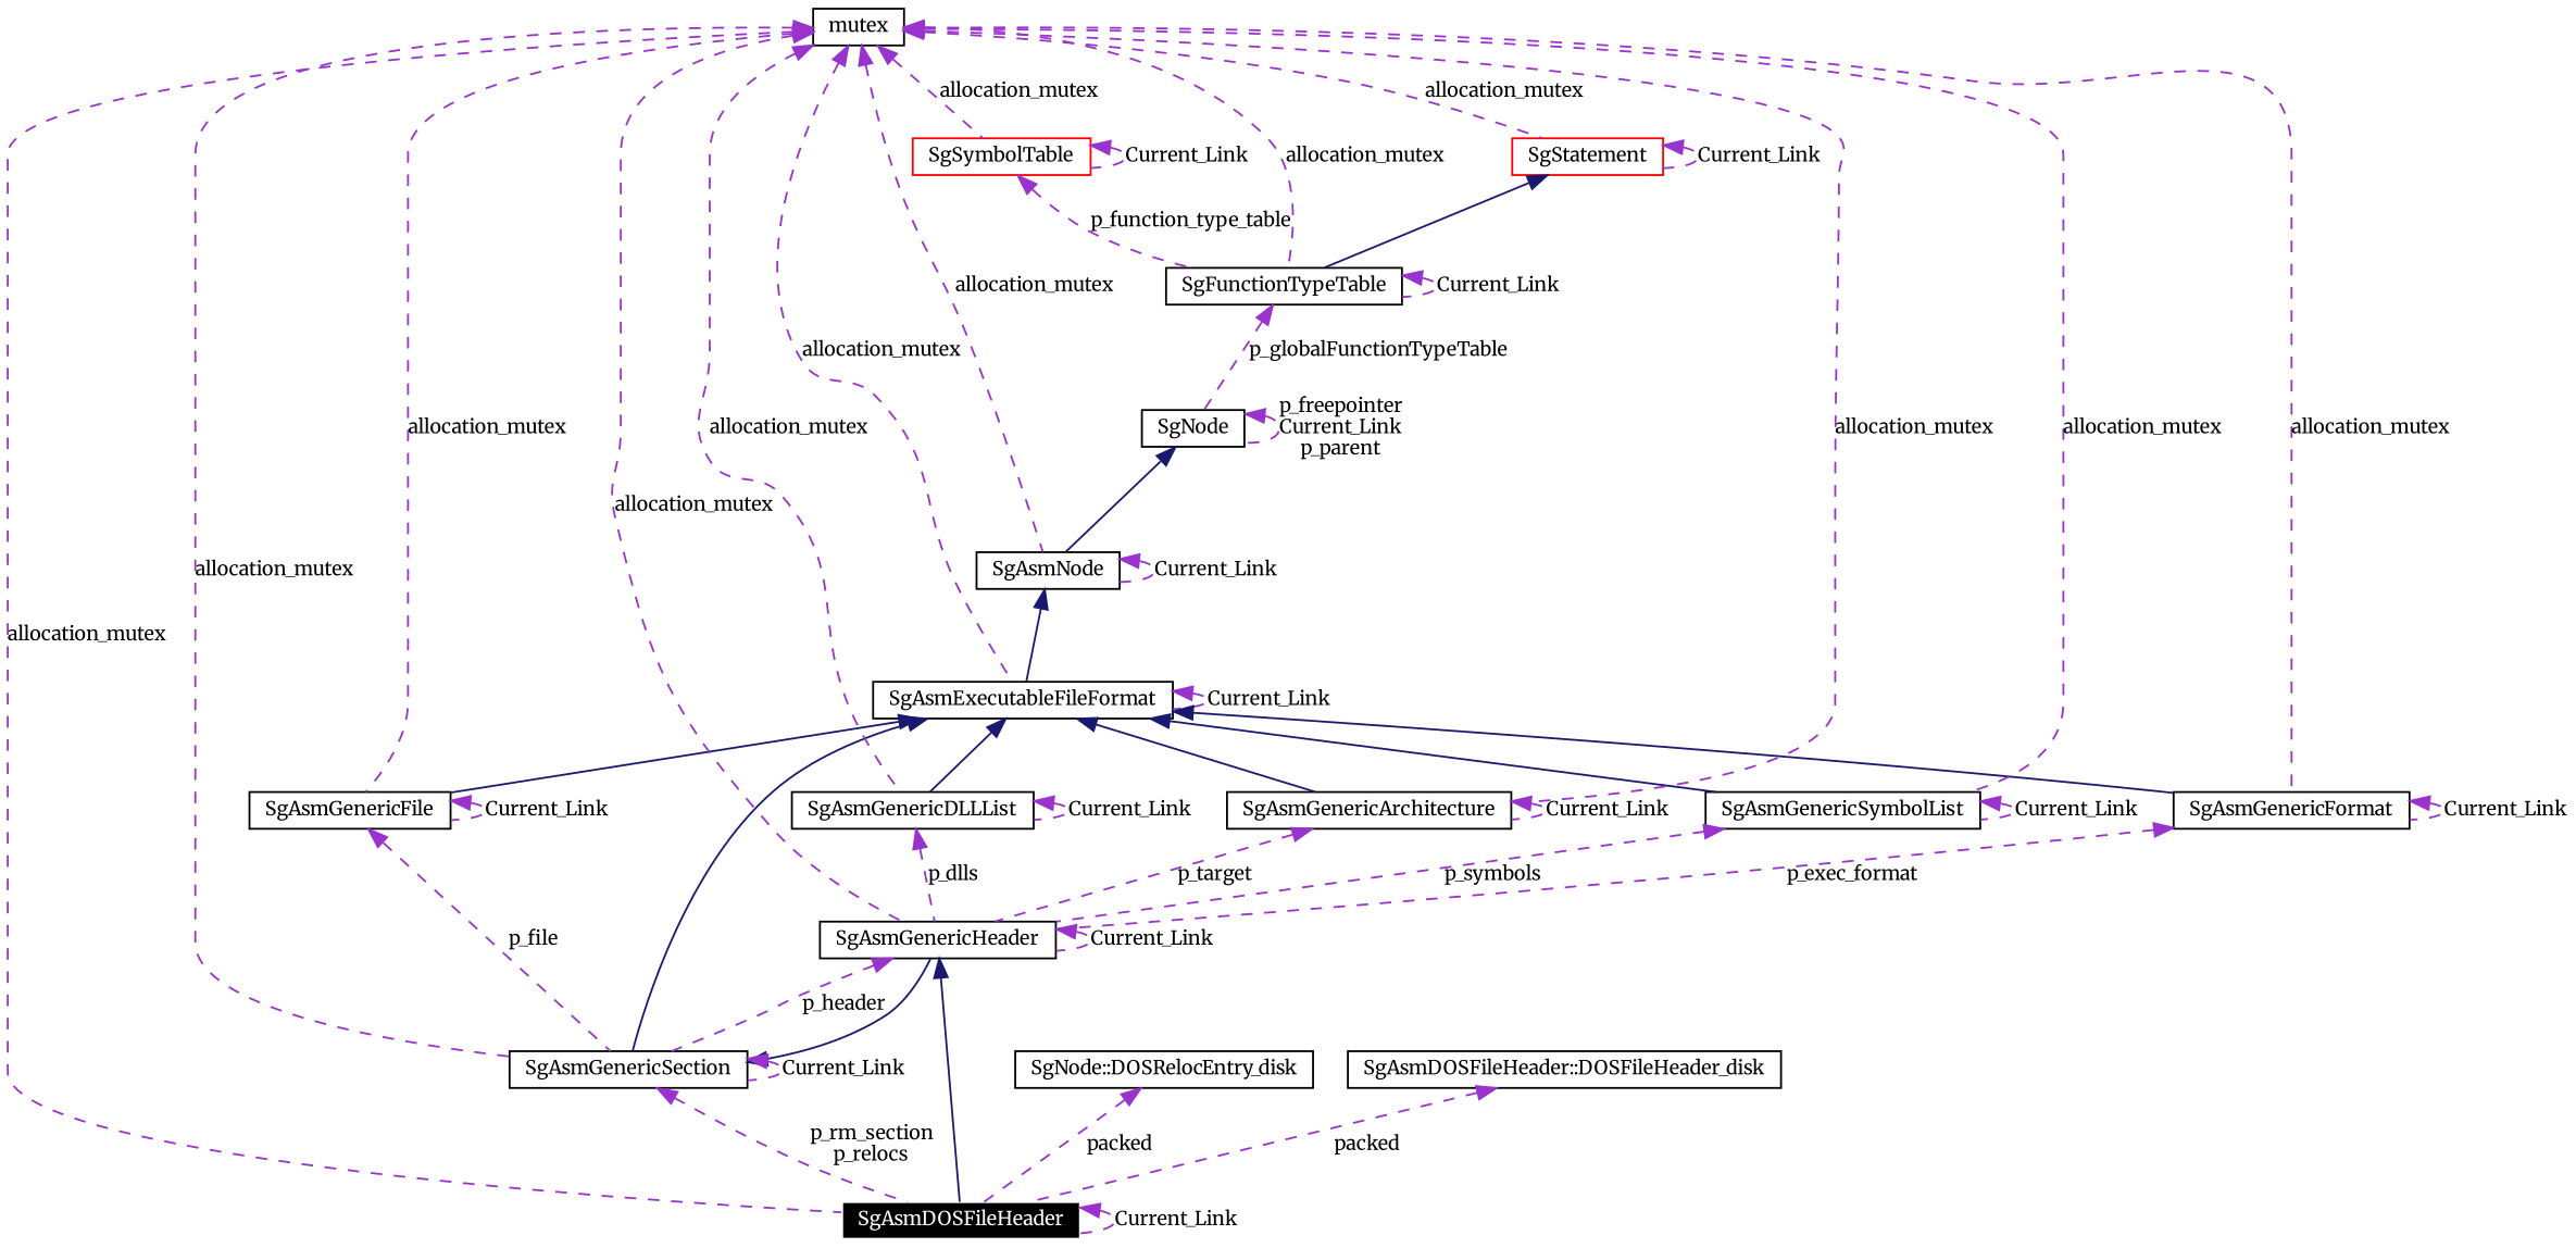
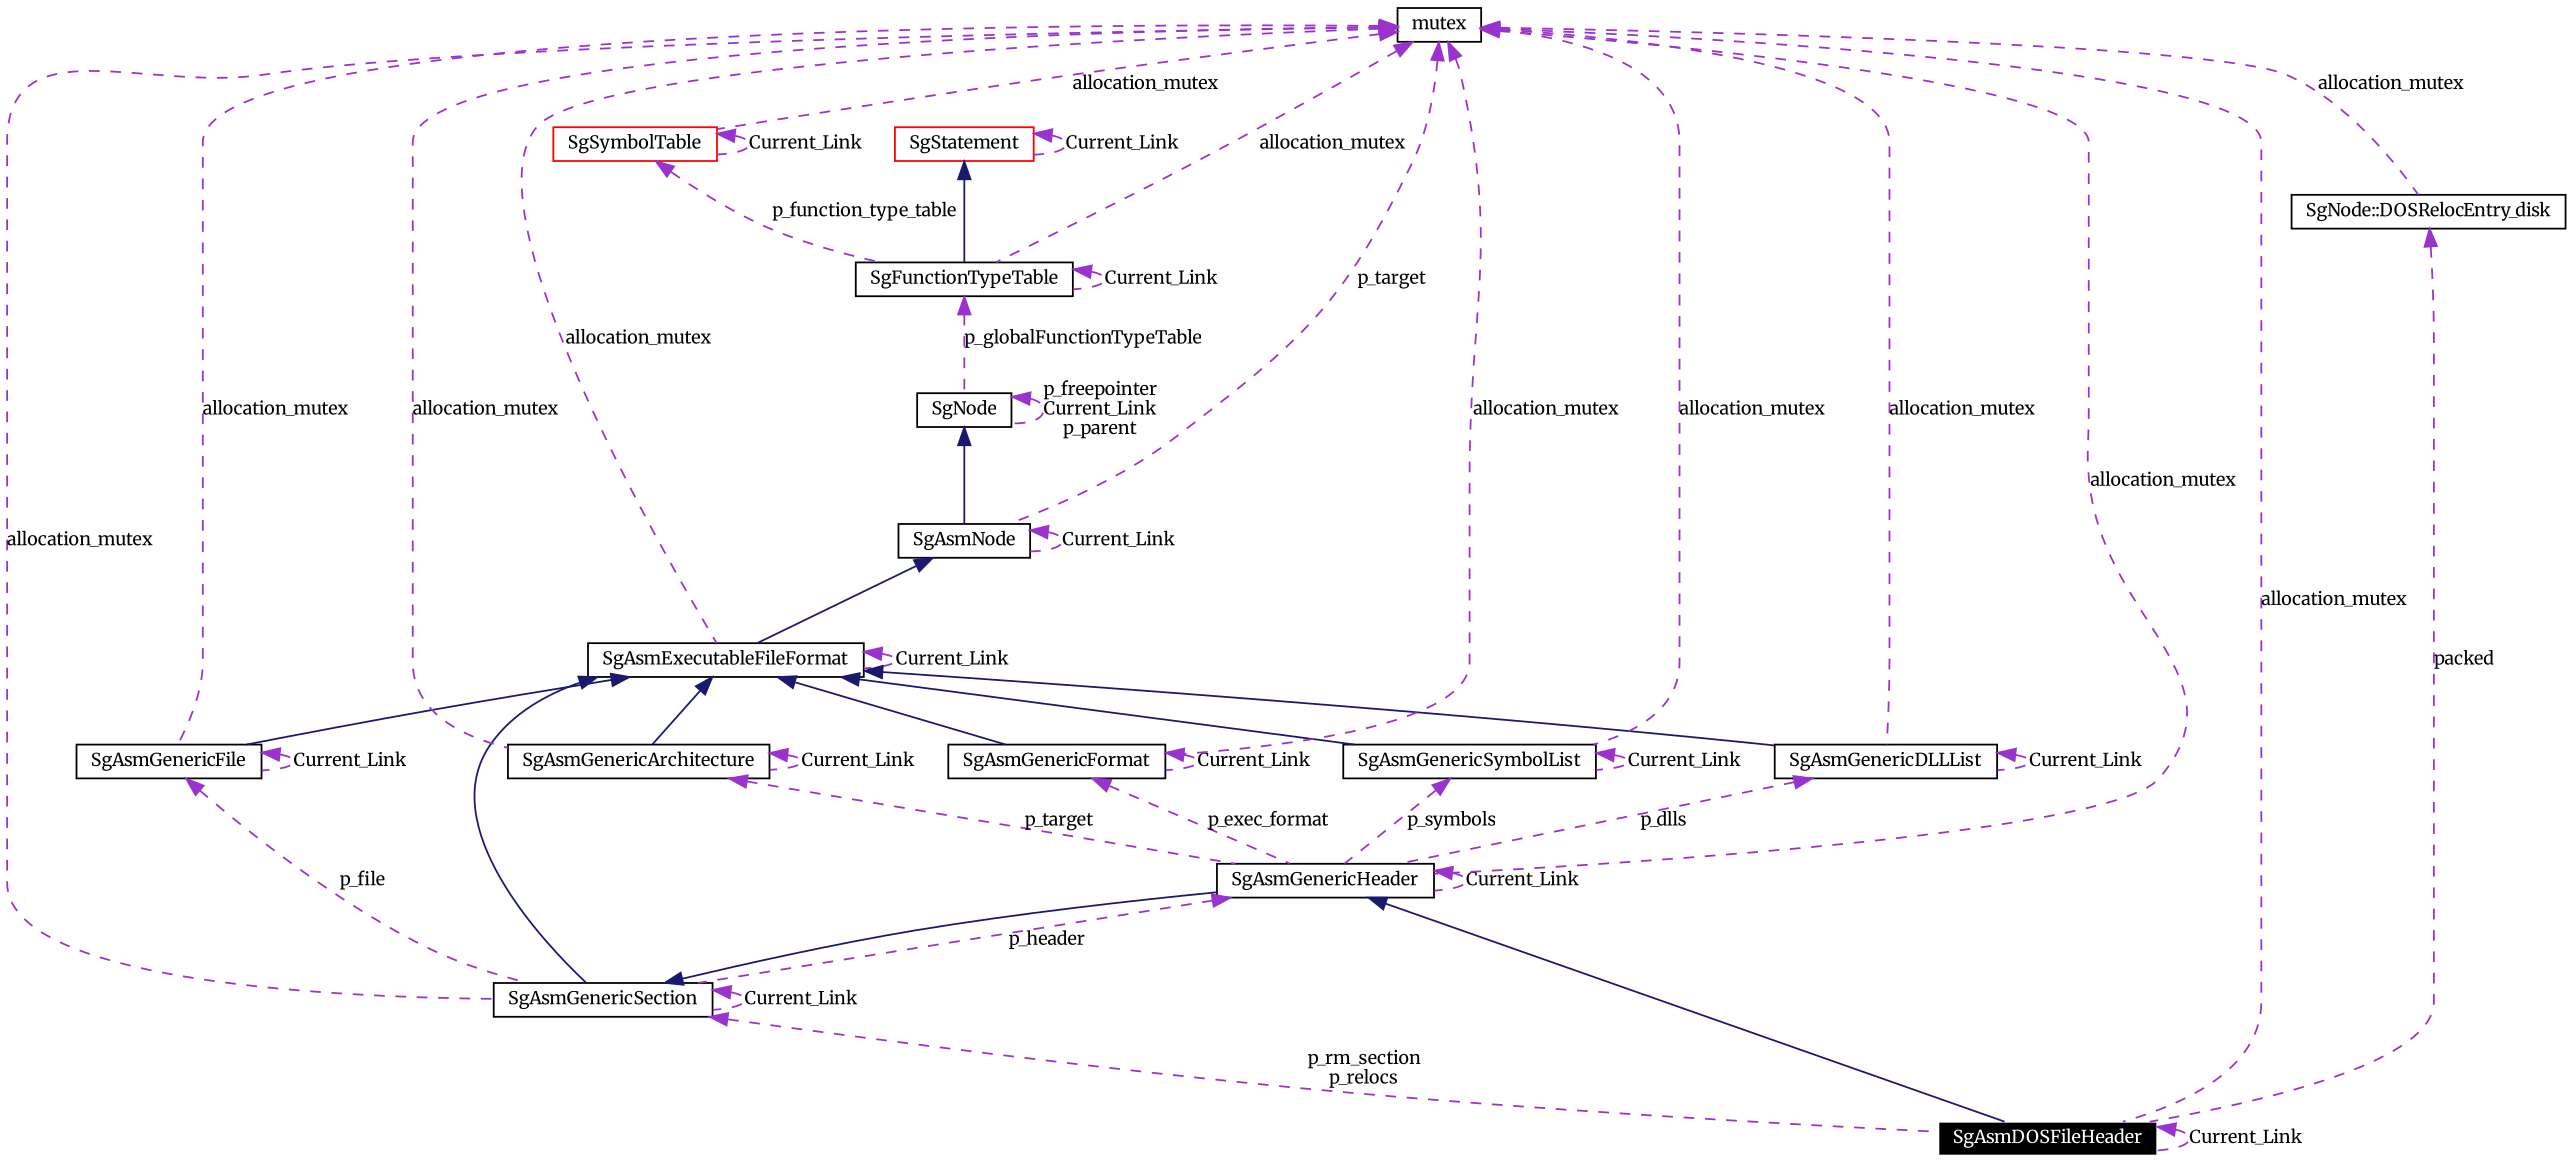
  digraph {
    fontname=Merriweather
    node [color=black fontname=Merriweather fontsize=10 shape=record]
    edge [color=darkorchid3 dir=back fontname=Merriweather fontsize=10 labelfontname=Helvetica labelfontsize=10 style=dashed]
    n1 [color=white fillcolor=black fontcolor=white height=0.2 label=SgAsmDOSFileHeader style=filled width=0.4]
    n2 [height=0.2 label=SgAsmGenericHeader width=0.4]
    n3 [height=0.2 label=SgAsmGenericSection width=0.4]
    n4 [height=0.2 label=SgAsmExecutableFileFormat width=0.4]
    n5 [height=0.2 label=SgAsmGenericFile width=0.4]
    n6 [height=0.2 label=SgAsmGenericFormat width=0.4]
    n7 [height=0.2 label=SgAsmGenericArchitecture width=0.4]
    n8 [height=0.2 label=SgAsmGenericDLLList width=0.4]
    n9 [height=0.2 label=SgAsmGenericSymbolList width=0.4]
    n10 [height=0.2 label=SgAsmNode width=0.4]
    n11 [height=0.2 label=SgNode width=0.4]
    n12 [height=0.2 label=SgFunctionTypeTable width=0.4]
    n13 [color=red height=0.2 label=SgStatement width=0.4]
    n14 [height=0.2 label=mutex width=0.4]
    n15 [color=red height=0.2 label=SgSymbolTable width=0.4]
    n16 [height=0.2 label="SgNode::DOSRelocEntry_disk" width=0.4]
-   n17 [height=0.2 label="SgAsmDOSFileHeader::DOSFileHeader_disk" width=0.4]
    n1 -> n1 [label=Current_Link]
    n2 -> n1 [color=midnightblue style=solid]
    n2 -> n2 [label=Current_Link]
    n2 -> n3 [label=p_header]
    n3 -> n1 [label="p_rm_section\np_relocs"]
    n3 -> n2 [color=midnightblue style=solid]
    n3 -> n3 [label=Current_Link]
    n4 -> n3 [color=midnightblue style=solid]
    n4 -> n4 [label=Current_Link]
    n4 -> n5 [color=midnightblue style=solid]
    n4 -> n6 [color=midnightblue style=solid]
    n4 -> n7 [color=midnightblue style=solid]
    n4 -> n8 [color=midnightblue style=solid]
    n4 -> n9 [color=midnightblue style=solid]
    n5 -> n3 [label=p_file]
    n5 -> n5 [label=Current_Link]
    n6 -> n2 [label=p_exec_format]
    n6 -> n6 [label=Current_Link]
    n7 -> n2 [label=p_target]
    n7 -> n7 [label=Current_Link]
    n8 -> n2 [label=p_dlls]
    n8 -> n8 [label=Current_Link]
    n9 -> n2 [label=p_symbols]
    n9 -> n9 [label=Current_Link]
    n10 -> n4 [color=midnightblue style=solid]
    n10 -> n10 [label=Current_Link]
    n11 -> n10 [color=midnightblue style=solid]
    n11 -> n11 [label="p_freepointer\nCurrent_Link\np_parent"]
    n12 -> n11 [label=p_globalFunctionTypeTable]
    n12 -> n12 [label=Current_Link]
    n13 -> n12 [color=midnightblue style=solid]
    n13 -> n13 [label=Current_Link]
    n14 -> n1 [label=allocation_mutex]
    n14 -> n2 [label=allocation_mutex]
    n14 -> n3 [label=allocation_mutex]
    n14 -> n4 [label=allocation_mutex]
    n14 -> n5 [label=allocation_mutex]
    n14 -> n6 [label=allocation_mutex]
    n14 -> n7 [label=allocation_mutex]
    n14 -> n8 [label=allocation_mutex]
    n14 -> n9 [label=allocation_mutex]
-   n14 -> n10 [label=allocation_mutex]
+   n14 -> n10 [label=p_target]
    n14 -> n12 [label=allocation_mutex]
-   n14 -> n13 [label=allocation_mutex]
+   n14 -> n16 [label=allocation_mutex]
    n14 -> n15 [label=allocation_mutex]
    n15 -> n12 [label=p_function_type_table]
    n15 -> n15 [label=Current_Link]
    n16 -> n1 [label=packed]
-   n17 -> n1 [label=packed]
  }
